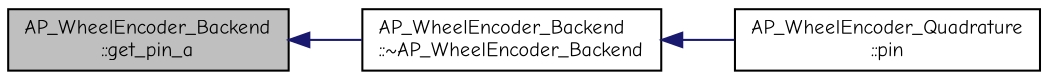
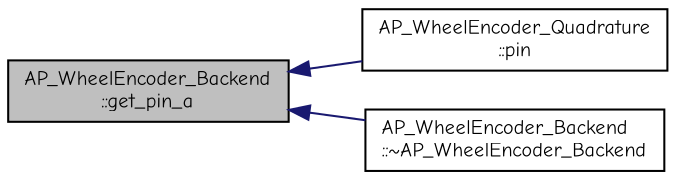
  digraph {
    fontname="Comic Neue"
    rankdir=LR
    node [color=black fillcolor=white fontname="Comic Neue" fontsize=10 shape=record style=filled]
    edge [color=midnightblue dir=back fontname="Comic Neue" fontsize=10 labelfontname=Helvetica labelfontsize=10 style=solid]
    n1 [fillcolor=grey75 fontcolor=black height=0.2 label="AP_WheelEncoder_Backend\l::get_pin_a" width=0.4]
    n2 [height=0.2 label="AP_WheelEncoder_Quadrature\l::pin" width=0.4]
    n3 [height=0.2 label="AP_WheelEncoder_Backend\l::~AP_WheelEncoder_Backend" width=0.4]
-   n3 -> n2
+   n1 -> n2
    n1 -> n3
  }
